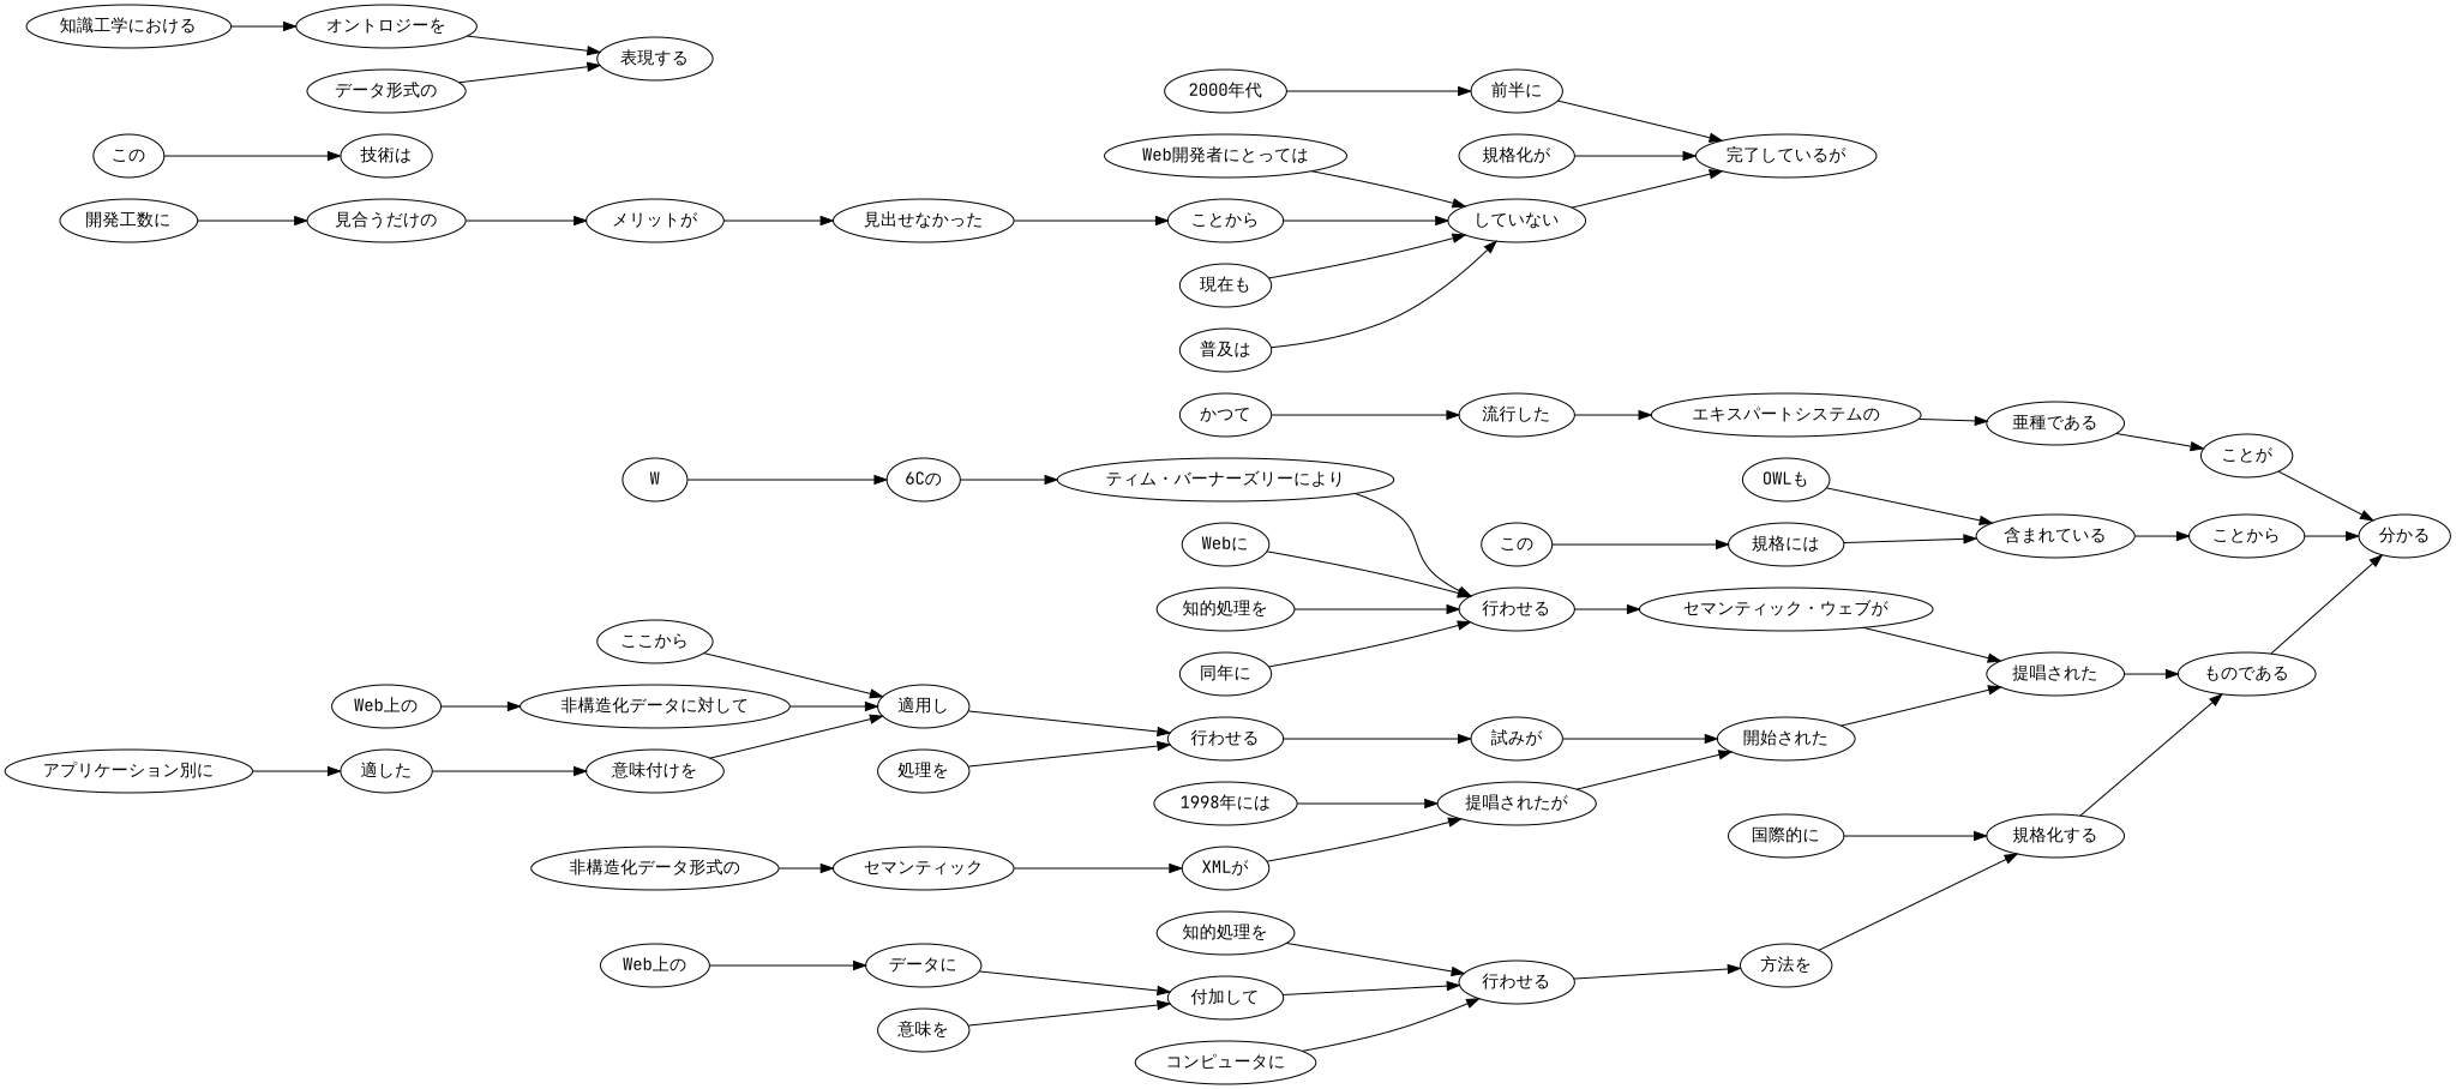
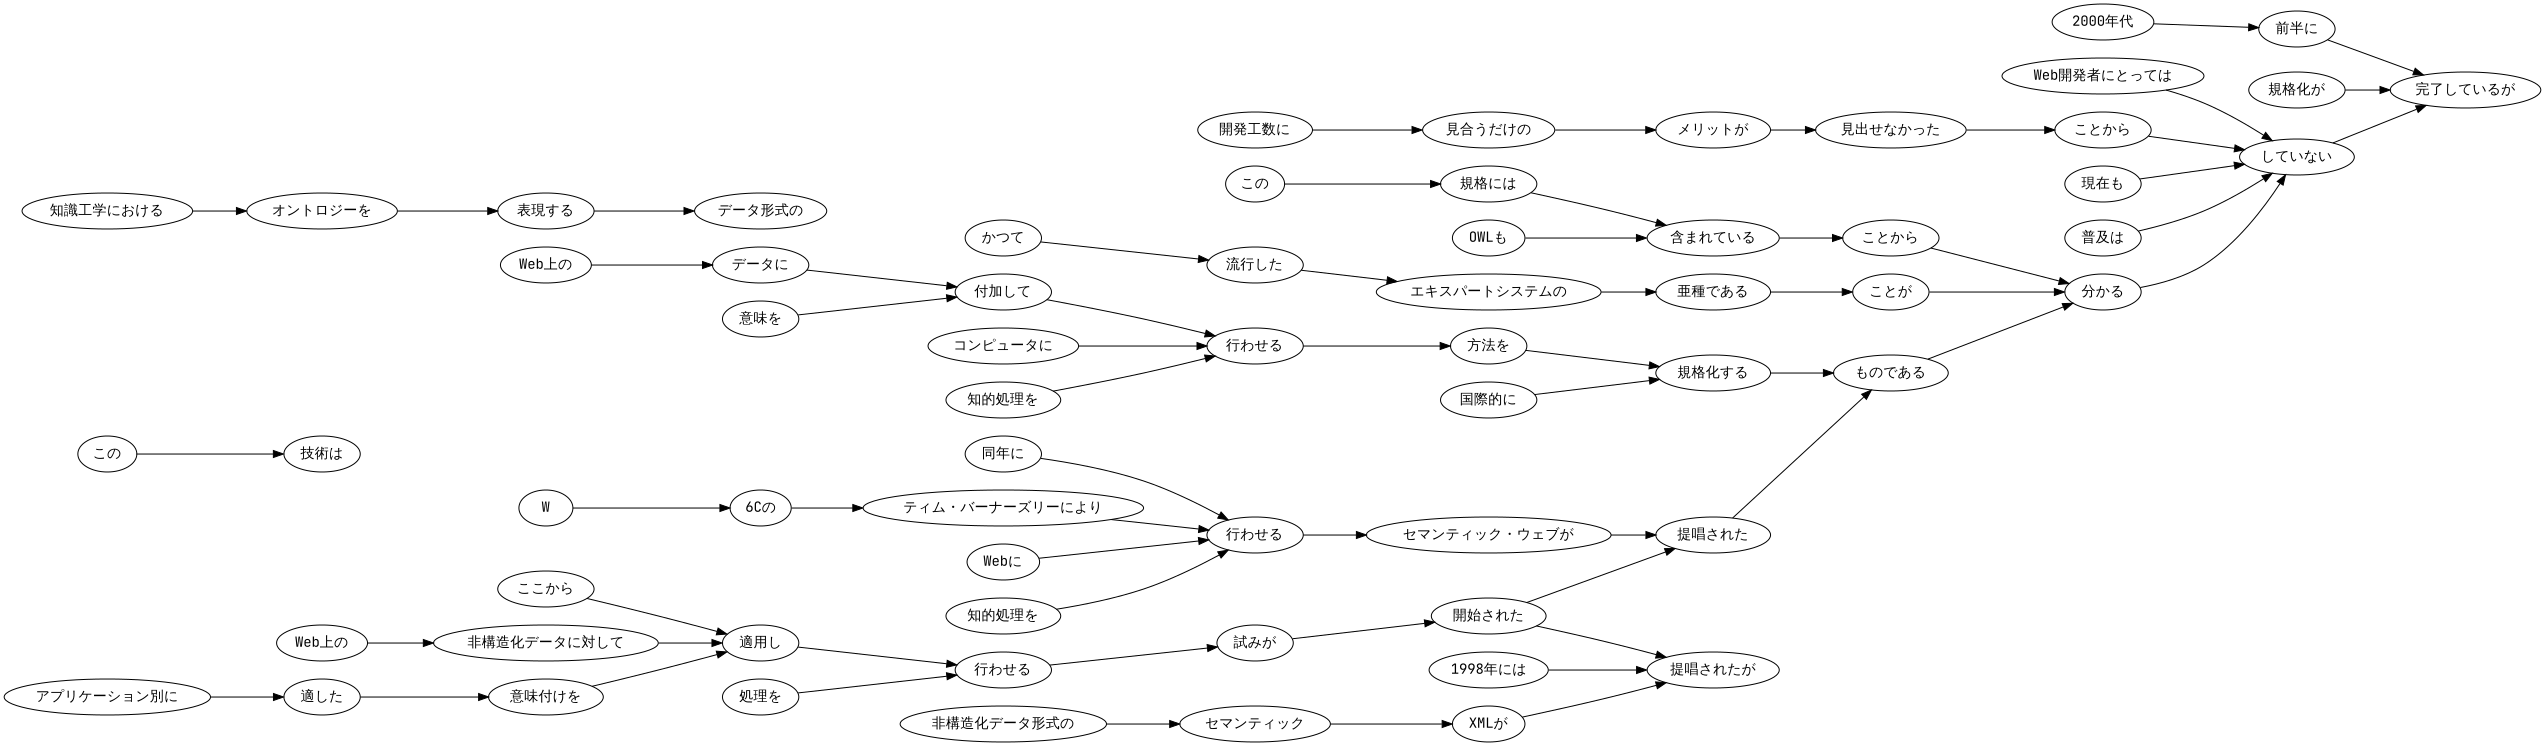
  digraph {
    fontname="JetBrains Mono"
    rankdir=LR
    node [fontname="JetBrains Mono"]
    edge [fontname="JetBrains Mono"]
    n1 [label="1998年には"]
    n2 [label="提唱されたが"]
    n3 [label="開始された"]
    n4 [label="提唱された"]
    n5 [label="非構造化データ形式の"]
    n6 [label="セマンティック"]
    n7 [label="XMLが"]
    n8 [label="ものである"]
    n9 [label="ここから"]
    n10 [label="適用し"]
    n11 [label="行わせる"]
    n12 [label="試みが"]
    n13 [label="Web上の"]
    n14 [label="非構造化データに対して"]
    n15 [label="アプリケーション別に"]
    n16 [label="適した"]
    n17 [label="意味付けを"]
    n18 [label="処理を"]
    n19 [label="分かる"]
    n20 [label="同年に"]
    n21 [label="行わせる"]
    n22 [label="セマンティック・ウェブが"]
    n23 [label=W]
    n24 [label="6Cの"]
    n25 [label="ティム・バーナーズリーにより"]
    n26 [label="Webに"]
    n27 [label="知的処理を"]
    n28 [label="していない"]
    n29 [label="この"]
    n30 [label="技術は"]
    n31 [label="Web上の"]
    n32 [label="データに"]
    n33 [label="付加して"]
    n34 [label="行わせる"]
    n35 [label="方法を"]
    n36 [label="意味を"]
    n37 [label="規格化する"]
    n38 [label="コンピュータに"]
    n39 [label="知的処理を"]
    n40 [label="国際的に"]
    n41 [label="完了しているが"]
    n42 [label="この"]
    n43 [label="規格には"]
    n44 [label="含まれている"]
    n45 [label="ことから"]
    n46 [label="知識工学における"]
    n47 [label="オントロジーを"]
    n48 [label="表現する"]
    n49 [label="データ形式の"]
    n50 [label="OWLも"]
    n51 [label="かつて"]
    n52 [label="流行した"]
    n53 [label="エキスパートシステムの"]
    n54 [label="亜種である"]
    n55 [label="ことが"]
    n56 [label="2000年代"]
    n57 [label="前半に"]
    n58 [label="規格化が"]
    n59 [label="Web開発者にとっては"]
    n60 [label="開発工数に"]
    n61 [label="見合うだけの"]
    n62 [label="メリットが"]
    n63 [label="見出せなかった"]
    n64 [label="ことから"]
    n65 [label="現在も"]
    n66 [label="普及は"]
    n1 -> n2
-   n2 -> n3
+   n3 -> n2
    n3 -> n4
    n4 -> n8
    n5 -> n6
    n6 -> n7
    n7 -> n2
    n8 -> n19
    n9 -> n10
    n10 -> n11
    n11 -> n12
    n12 -> n3
    n13 -> n14
    n14 -> n10
    n15 -> n16
    n16 -> n17
    n17 -> n10
    n18 -> n11
+   n19 -> n28
    n20 -> n21
    n21 -> n22
    n22 -> n4
    n23 -> n24
    n24 -> n25
    n25 -> n21
    n26 -> n21
    n27 -> n21
    n28 -> n41
    n29 -> n30
    n31 -> n32
    n32 -> n33
    n33 -> n34
    n34 -> n35
    n35 -> n37
    n36 -> n33
    n37 -> n8
    n38 -> n34
    n39 -> n34
    n40 -> n37
    n42 -> n43
    n43 -> n44
    n44 -> n45
    n45 -> n19
    n46 -> n47
    n47 -> n48
-   n49 -> n48
+   n48 -> n49
    n50 -> n44
    n51 -> n52
    n52 -> n53
    n53 -> n54
    n54 -> n55
    n55 -> n19
    n56 -> n57
    n57 -> n41
    n58 -> n41
    n59 -> n28
    n60 -> n61
    n61 -> n62
    n62 -> n63
    n63 -> n64
    n64 -> n28
    n65 -> n28
    n66 -> n28
  }
